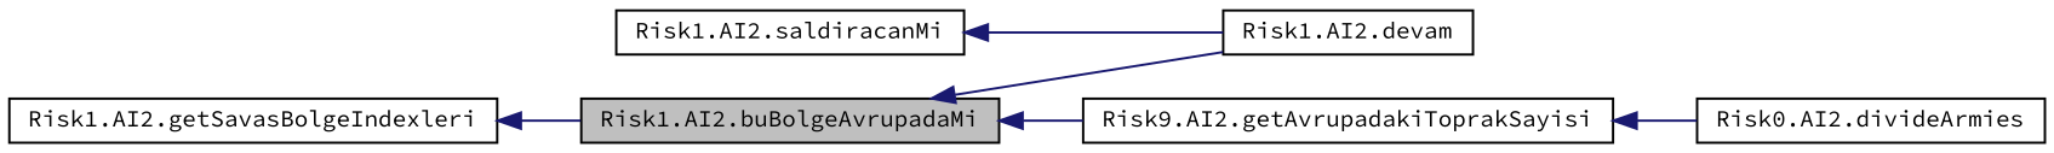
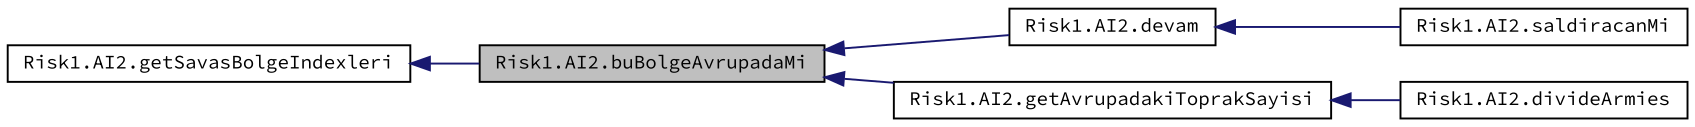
  digraph {
    fontname="Source Code Pro"
    rankdir=LR
    node [color=black fontname="Source Code Pro" fontsize=10 shape=record]
    edge [color=midnightblue dir=back fontname="Source Code Pro" fontsize=10 labelfontname=FreeSans labelfontsize=10 style=solid]
    n1 [fillcolor=grey75 fontcolor=black height=0.2 label="Risk1.AI2.buBolgeAvrupadaMi" style=filled width=0.4]
    n2 [height=0.2 label="Risk1.AI2.devam" width=0.4]
-   n3 [height=0.2 label="Risk9.AI2.getAvrupadakiToprakSayisi" width=0.4]
+   n3 [height=0.2 label="Risk1.AI2.getAvrupadakiToprakSayisi" width=0.4]
    n4 [height=0.2 label="Risk1.AI2.saldiracanMi" width=0.4]
-   n5 [height=0.2 label="Risk0.AI2.divideArmies" width=0.4]
+   n5 [height=0.2 label="Risk1.AI2.divideArmies" width=0.4]
    n6 [height=0.2 label="Risk1.AI2.getSavasBolgeIndexleri" width=0.4]
    n1 -> n2
    n1 -> n3
-   n4 -> n2
+   n2 -> n4
    n3 -> n5
    n6 -> n1
  }
